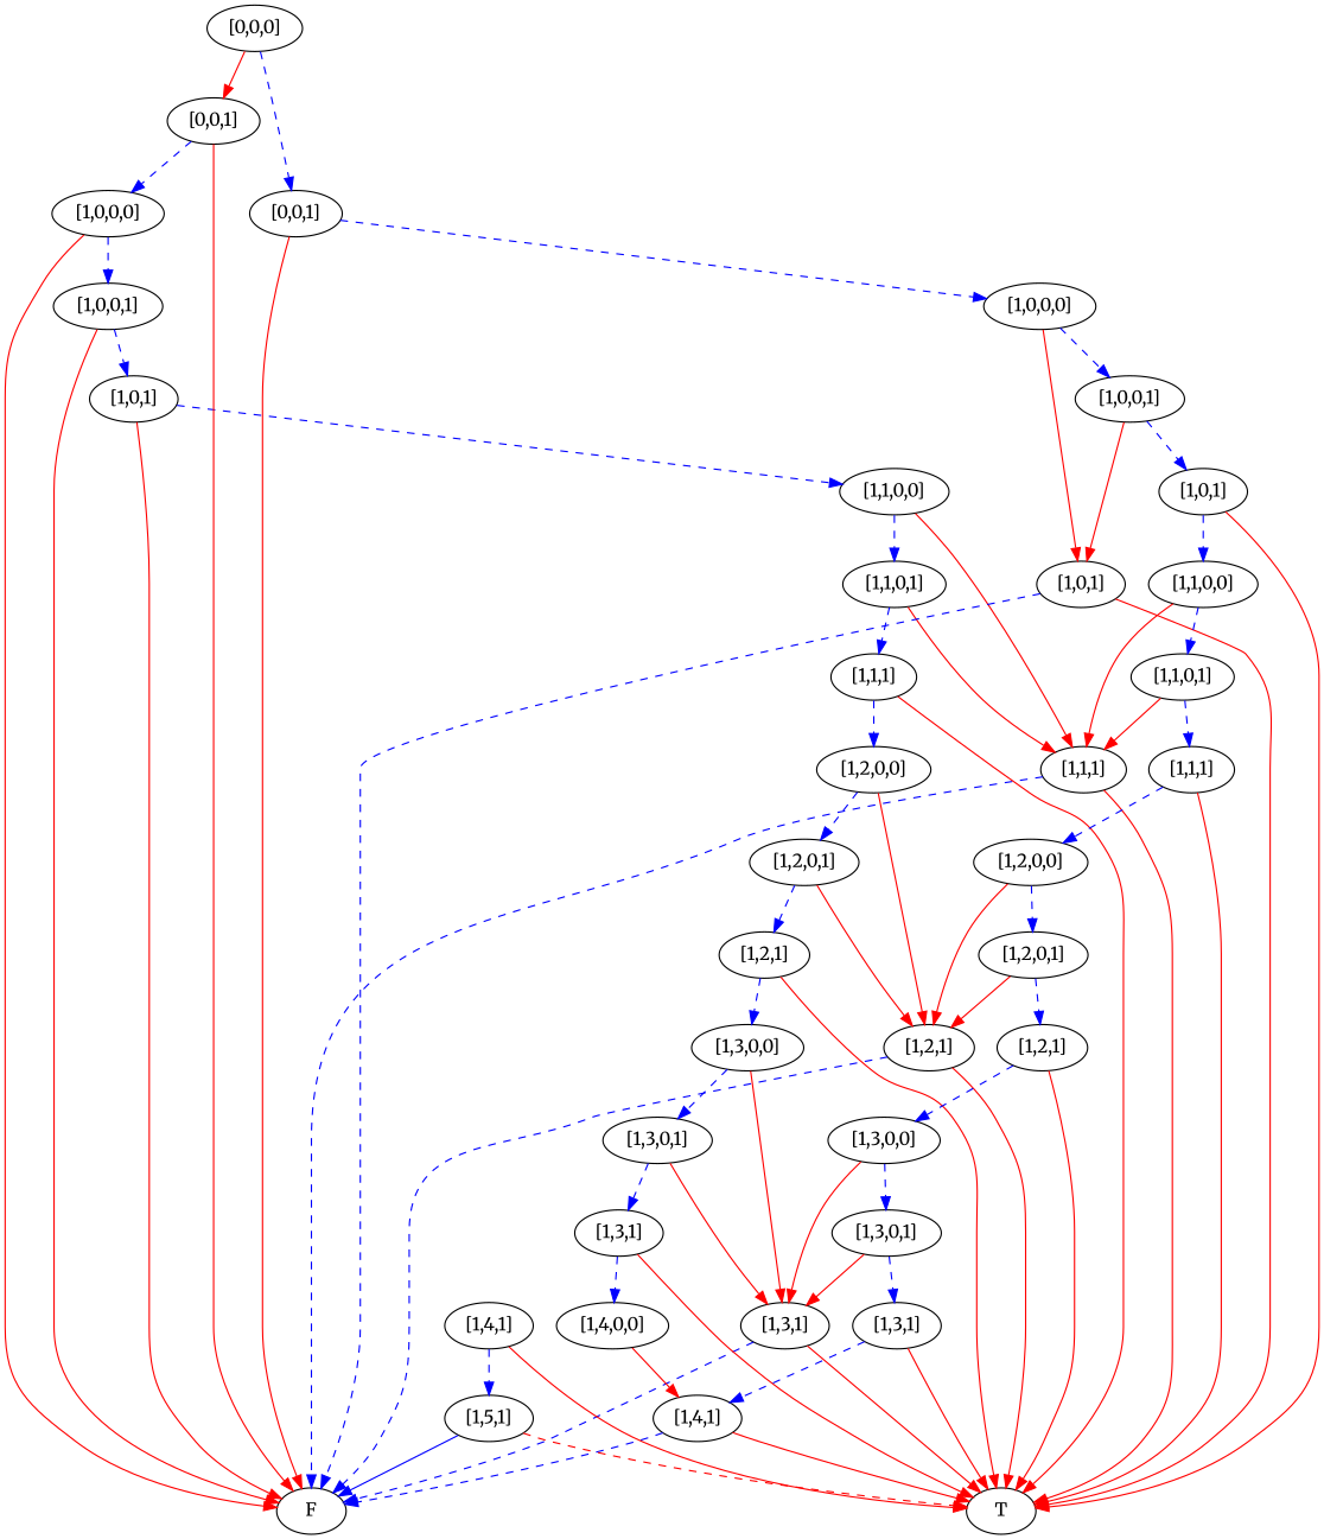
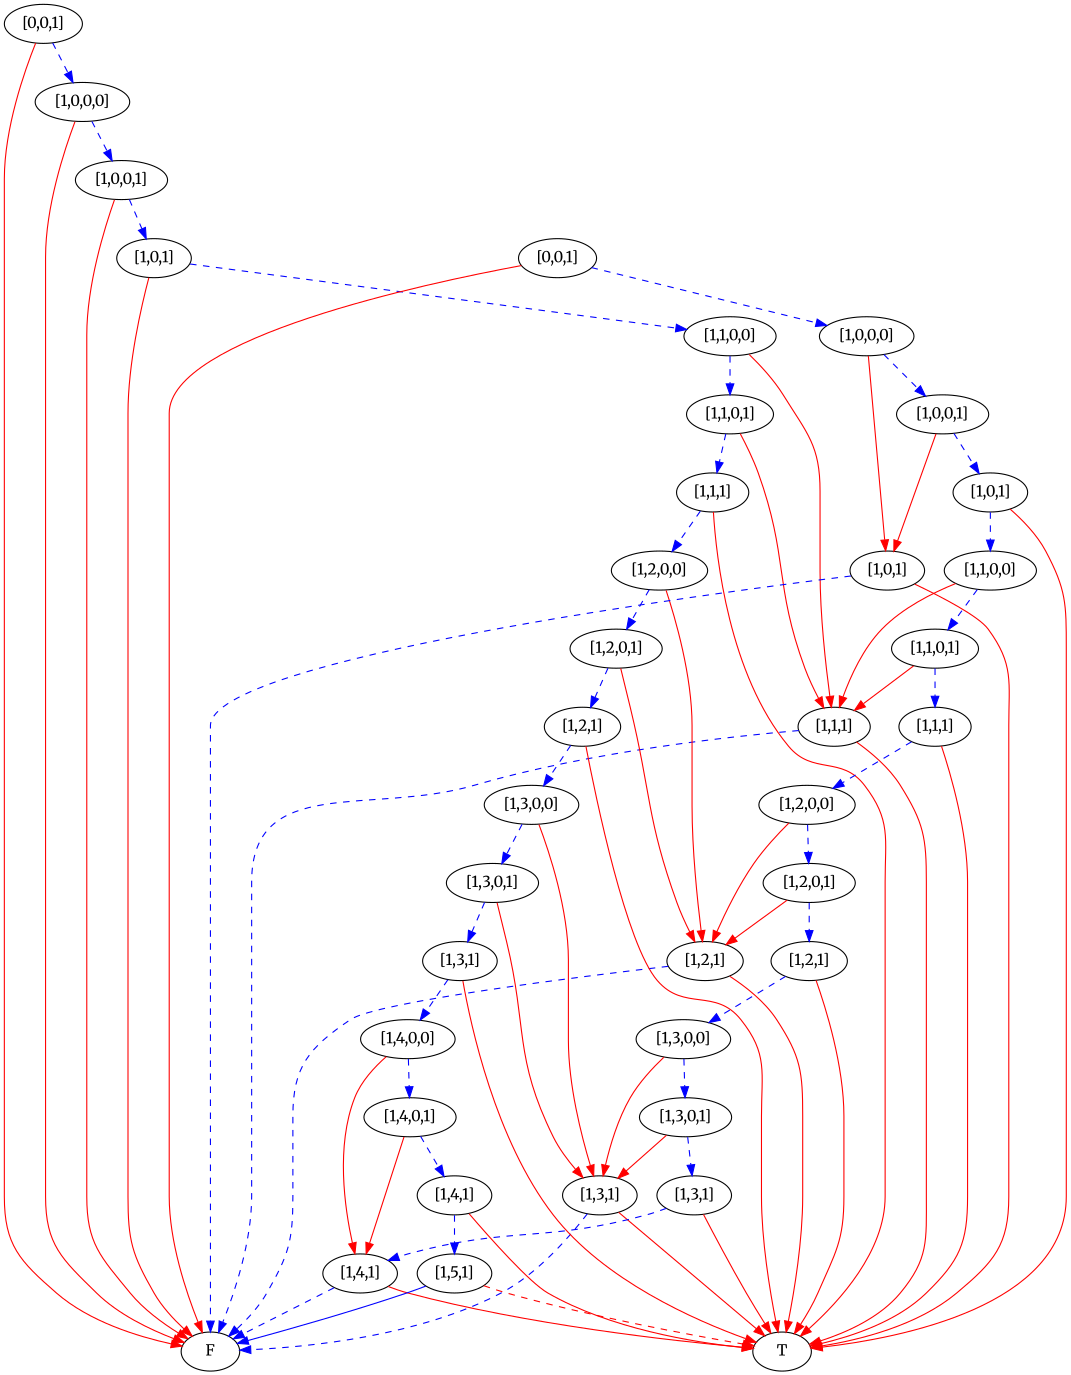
  digraph {
    fontname=Merriweather
    node [fontname=Merriweather]
    edge [color=blue fontname=Merriweather style=dashed]
    n1 [label=F]
    n2 [label=T]
    n3 [label="[1,1,1]"]
    n4 [label="[1,2,1]"]
    n5 [label="[1,3,1]"]
    n6 [label="[1,4,1]"]
    n7 [label="[1,5,1]"]
    n8 [label="[1,4,1]"]
+   n9 [label="[1,4,0,1]"]
    n10 [label="[1,4,0,0]"]
    n11 [label="[1,3,1]"]
    n12 [label="[1,3,0,1]"]
    n13 [label="[1,3,0,0]"]
    n14 [label="[1,2,1]"]
    n15 [label="[1,2,0,1]"]
    n16 [label="[1,2,0,0]"]
    n17 [label="[1,1,1]"]
    n18 [label="[1,1,0,1]"]
    n19 [label="[1,1,0,0]"]
    n20 [label="[1,0,1]"]
    n21 [label="[1,0,0,1]"]
    n22 [label="[1,0,0,0]"]
    n23 [label="[0,0,1]"]
    n24 [label="[1,0,1]"]
    n25 [label="[1,3,1]"]
    n26 [label="[1,3,0,1]"]
    n27 [label="[1,3,0,0]"]
    n28 [label="[1,2,1]"]
    n29 [label="[1,2,0,1]"]
    n30 [label="[1,2,0,0]"]
    n31 [label="[1,1,1]"]
    n32 [label="[1,1,0,1]"]
    n33 [label="[1,1,0,0]"]
    n34 [label="[1,0,1]"]
    n35 [label="[1,0,0,1]"]
    n36 [label="[1,0,0,0]"]
    n37 [label="[0,0,1]"]
-   n38 [label="[0,0,0]"]
    n3 -> n1
    n3 -> n2 [color=red style=""]
    n4 -> n1
    n4 -> n2 [color=red style=""]
    n5 -> n1
    n5 -> n2 [color=red style=""]
    n6 -> n1
    n6 -> n2 [color=red style=""]
    n7 -> n1 [style=solid]
    n7 -> n2 [color=red]
    n8 -> n2 [color=red style=""]
    n8 -> n7
+   n9 -> n6 [color=red style=""]
+   n9 -> n8
    n10 -> n6 [color=red style=""]
+   n10 -> n9
    n11 -> n2 [color=red style=""]
    n11 -> n10
    n12 -> n5 [color=red style=""]
    n12 -> n11
    n13 -> n5 [color=red style=""]
    n13 -> n12
    n14 -> n2 [color=red style=""]
    n14 -> n13
    n15 -> n4 [color=red style=""]
    n15 -> n14
    n16 -> n4 [color=red style=""]
    n16 -> n15
    n17 -> n2 [color=red style=""]
    n17 -> n16
    n18 -> n3 [color=red style=""]
    n18 -> n17
    n19 -> n3 [color=red style=""]
    n19 -> n18
    n20 -> n1 [color=red style=""]
    n20 -> n19
    n21 -> n1 [color=red style=""]
    n21 -> n20
    n22 -> n1 [color=red style=""]
    n22 -> n21
    n23 -> n1 [color=red style=""]
    n23 -> n22
    n24 -> n1
    n24 -> n2 [color=red style=""]
    n25 -> n2 [color=red style=""]
    n25 -> n6
    n26 -> n5 [color=red style=""]
    n26 -> n25
    n27 -> n5 [color=red style=""]
    n27 -> n26
    n28 -> n2 [color=red style=""]
    n28 -> n27
    n29 -> n4 [color=red style=""]
    n29 -> n28
    n30 -> n4 [color=red style=""]
    n30 -> n29
    n31 -> n2 [color=red style=""]
    n31 -> n30
    n32 -> n3 [color=red style=""]
    n32 -> n31
    n33 -> n3 [color=red style=""]
    n33 -> n32
    n34 -> n2 [color=red style=""]
    n34 -> n33
    n35 -> n24 [color=red style=""]
    n35 -> n34
    n36 -> n24 [color=red style=""]
    n36 -> n35
    n37 -> n1 [color=red style=""]
    n37 -> n36
-   n38 -> n23 [color=red style=""]
-   n38 -> n37
  }
